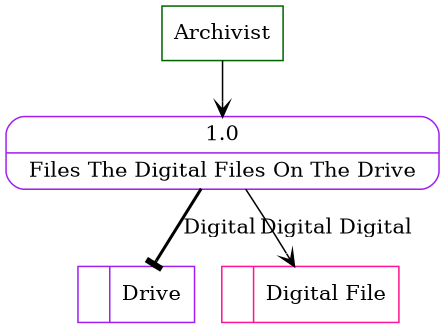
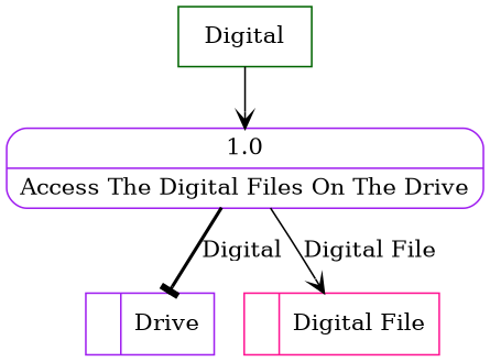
  digraph {
    node [color=purple shape=record]
    edge [arrowhead=vee style=solid]
    n1 [label="<f0>  |<f1> Drive "]
    n2 [color=deeppink label="<f0>  |<f1> Digital File "]
-   n3 [color=darkgreen label=Archivist shape=box]
-   n4 [label="{<f0> 1.0|<f1> Files The Digital Files On The Drive }" shape=Mrecord]
+   n3 [color=darkgreen label=Digital shape=box]
+   n4 [label="{<f0> 1.0|<f1> Access The Digital Files On The Drive }" shape=Mrecord]
    n3 -> n4
    n4 -> n1 [arrowhead=tee label=Digital style=bold]
-   n4 -> n2 [label="Digital Digital"]
+   n4 -> n2 [label="Digital File"]
  }
